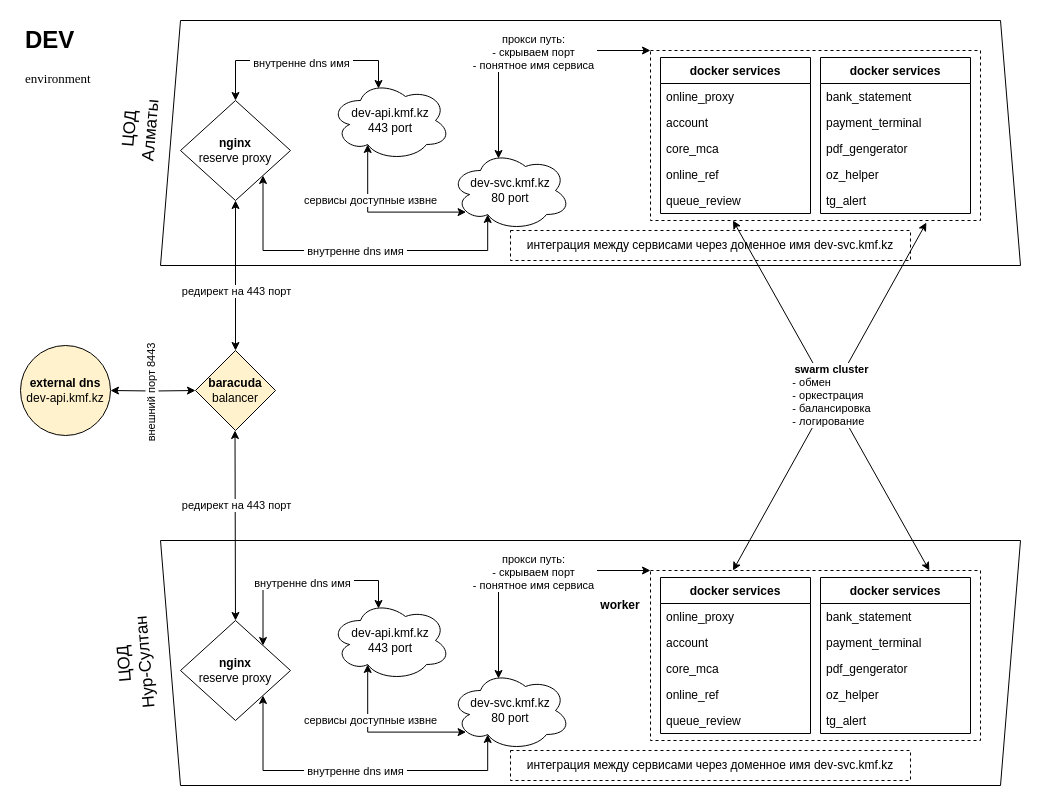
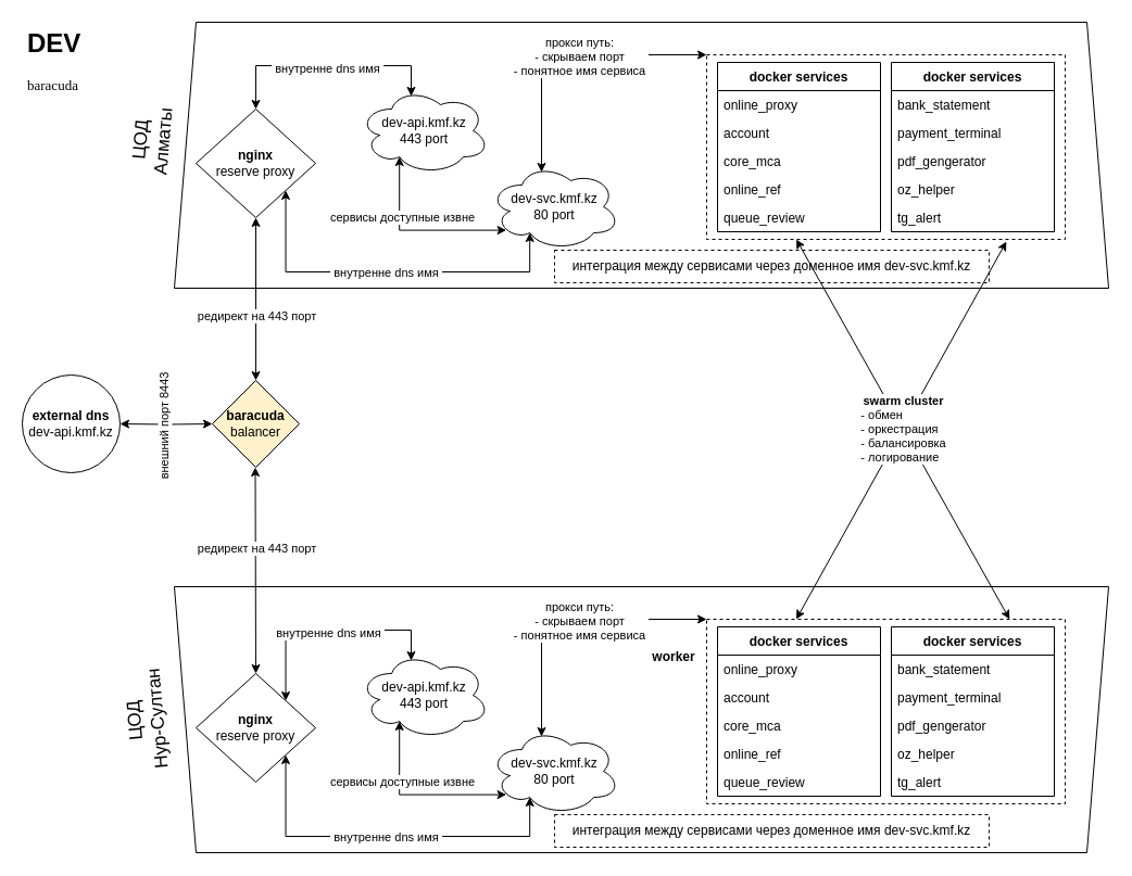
  <mxCell id="0" />
  <mxCell id="1" parent="0" />
  <mxCell id="2" value="" style="shape=trapezoid;perimeter=trapezoidPerimeter;whiteSpace=wrap;html=1;fixedSize=1;" parent="1" vertex="1"><mxGeometry x="160" y="20" width="860" height="245" as="geometry" /></mxCell>
  <mxCell id="3" value="" style="rounded=0;whiteSpace=wrap;html=1;shadow=0;glass=0;dashed=1;sketch=0;strokeColor=#000000;fillColor=none;gradientColor=none;align=left;verticalAlign=top;" vertex="1" parent="1"><mxGeometry x="650" y="50" width="330" height="170" as="geometry" /></mxCell>
- <mxCell id="4" value="&lt;h1&gt;DEV&lt;/h1&gt;&lt;p style=&quot;margin: 0px ; font-stretch: normal ; font-size: 13px ; line-height: normal ; font-family: &amp;#34;menlo&amp;#34;&quot;&gt;environment&lt;/p&gt;" style="text;html=1;strokeColor=none;fillColor=none;spacing=5;spacingTop=-20;whiteSpace=wrap;overflow=hidden;rounded=0;" parent="1" vertex="1"><mxGeometry x="20" y="20" width="190" height="70" as="geometry" /></mxCell>
+ <mxCell id="4" value="&lt;h1&gt;DEV&lt;/h1&gt;&lt;p style=&quot;margin: 0px ; font-stretch: normal ; font-size: 13px ; line-height: normal ; font-family: &amp;#34;menlo&amp;#34;&quot;&gt;baracuda&lt;/p&gt;" style="text;html=1;strokeColor=none;fillColor=none;spacing=5;spacingTop=-20;whiteSpace=wrap;overflow=hidden;rounded=0;" parent="1" vertex="1"><mxGeometry x="20" y="20" width="190" height="70" as="geometry" /></mxCell>
  <mxCell id="5" style="edgeStyle=orthogonalEdgeStyle;rounded=0;orthogonalLoop=1;jettySize=auto;html=1;exitX=1;exitY=0.5;exitDx=0;exitDy=0;startArrow=classic;startFill=1;" parent="1" target="8" edge="1"><mxGeometry relative="1" as="geometry"><mxPoint x="180" y="385" as="targetPoint" /><mxPoint x="110" y="390" as="sourcePoint" /></mxGeometry></mxCell>
  <mxCell id="6" value="внешний порт 8443" style="edgeLabel;html=1;align=center;verticalAlign=middle;resizable=0;points=[];rotation=-90;" vertex="1" connectable="0" parent="5"><mxGeometry x="-0.035" y="-2" relative="1" as="geometry"><mxPoint as="offset" /></mxGeometry></mxCell>
- <mxCell id="7" value="&lt;b&gt;external dns&lt;/b&gt;&lt;br&gt;dev-api.kmf.kz" style="ellipse;whiteSpace=wrap;html=1;aspect=fixed;fillColor=#fff2cc;" parent="1" vertex="1"><mxGeometry x="20" y="345" width="90" height="90" as="geometry" /></mxCell>
+ <mxCell id="7" value="&lt;b&gt;external dns&lt;/b&gt;&lt;br&gt;dev-api.kmf.kz" style="ellipse;whiteSpace=wrap;html=1;aspect=fixed;" parent="1" vertex="1"><mxGeometry x="20" y="345" width="90" height="90" as="geometry" /></mxCell>
  <mxCell id="8" value="&lt;b&gt;baracuda&lt;/b&gt;&lt;br&gt;balancer" style="rhombus;whiteSpace=wrap;html=1;fillColor=#fff2cc;" parent="1" vertex="1"><mxGeometry x="195" y="350" width="80" height="80" as="geometry" /></mxCell>
  <mxCell id="9" style="edgeStyle=orthogonalEdgeStyle;rounded=0;orthogonalLoop=1;jettySize=auto;html=1;exitX=0.5;exitY=0;exitDx=0;exitDy=0;startArrow=classic;startFill=1;entryX=0.5;entryY=1;entryDx=0;entryDy=0;" parent="1" source="8" target="18" edge="1"><mxGeometry relative="1" as="geometry"><mxPoint x="351.04" y="202" as="targetPoint" /></mxGeometry></mxCell>
  <mxCell id="10" value="редирект на 443 порт" style="edgeLabel;html=1;align=center;verticalAlign=middle;resizable=0;points=[];" vertex="1" connectable="0" parent="9"><mxGeometry x="-0.267" y="-1" relative="1" as="geometry"><mxPoint x="-1" y="-5" as="offset" /></mxGeometry></mxCell>
  <mxCell id="11" style="edgeStyle=orthogonalEdgeStyle;rounded=0;orthogonalLoop=1;jettySize=auto;html=1;exitX=0.31;exitY=0.8;exitDx=0;exitDy=0;exitPerimeter=0;entryX=0.13;entryY=0.77;entryDx=0;entryDy=0;entryPerimeter=0;startArrow=classic;startFill=1;" edge="1" parent="1" source="13" target="21"><mxGeometry relative="1" as="geometry"><Array as="points"><mxPoint x="367" y="212" /></Array></mxGeometry></mxCell>
  <mxCell id="12" value="сервисы доступные извне" style="edgeLabel;html=1;align=center;verticalAlign=middle;resizable=0;points=[];" vertex="1" connectable="0" parent="11"><mxGeometry x="0.005" y="4" relative="1" as="geometry"><mxPoint x="-13" y="-8" as="offset" /></mxGeometry></mxCell>
  <mxCell id="13" value="dev-api.kmf.kz&lt;br&gt;443 port" style="ellipse;shape=cloud;whiteSpace=wrap;html=1;" parent="1" vertex="1"><mxGeometry x="330" y="80" width="120" height="80" as="geometry" /></mxCell>
  <mxCell id="14" style="edgeStyle=orthogonalEdgeStyle;rounded=0;orthogonalLoop=1;jettySize=auto;html=1;exitX=0.5;exitY=0;exitDx=0;exitDy=0;entryX=0.4;entryY=0.1;entryDx=0;entryDy=0;entryPerimeter=0;startArrow=classic;startFill=1;" parent="1" source="18" target="13" edge="1"><mxGeometry relative="1" as="geometry"><Array as="points"><mxPoint x="235" y="60" /><mxPoint x="378" y="60" /></Array></mxGeometry></mxCell>
  <mxCell id="15" value="&amp;nbsp;внутренне dns имя&amp;nbsp;" style="edgeLabel;html=1;align=center;verticalAlign=middle;resizable=0;points=[];" vertex="1" connectable="0" parent="14"><mxGeometry x="0.003" y="-2" relative="1" as="geometry"><mxPoint x="-1" as="offset" /></mxGeometry></mxCell>
  <mxCell id="16" style="edgeStyle=orthogonalEdgeStyle;rounded=0;orthogonalLoop=1;jettySize=auto;html=1;exitX=1;exitY=1;exitDx=0;exitDy=0;startArrow=classic;startFill=1;entryX=0.31;entryY=0.8;entryDx=0;entryDy=0;entryPerimeter=0;" parent="1" source="18" target="21" edge="1"><mxGeometry relative="1" as="geometry"><Array as="points"><mxPoint x="263" y="250" /><mxPoint x="487" y="250" /></Array></mxGeometry></mxCell>
  <mxCell id="17" value="&amp;nbsp;внутренне dns имя&amp;nbsp;" style="edgeLabel;html=1;align=center;verticalAlign=middle;resizable=0;points=[];" vertex="1" connectable="0" parent="16"><mxGeometry x="-0.339" relative="1" as="geometry"><mxPoint x="56" as="offset" /></mxGeometry></mxCell>
  <mxCell id="18" value="&lt;b&gt;nginx&lt;/b&gt;&lt;br&gt;&lt;span&gt;reserve proxy&lt;/span&gt;" style="rhombus;whiteSpace=wrap;html=1;" parent="1" vertex="1"><mxGeometry x="180" y="100" width="110" height="100" as="geometry" /></mxCell>
  <mxCell id="19" style="edgeStyle=orthogonalEdgeStyle;rounded=0;orthogonalLoop=1;jettySize=auto;html=1;exitX=0.4;exitY=0.1;exitDx=0;exitDy=0;exitPerimeter=0;startArrow=classic;startFill=1;entryX=0;entryY=0;entryDx=0;entryDy=0;" edge="1" parent="1" source="21" target="3"><mxGeometry relative="1" as="geometry"><mxPoint x="720" y="110" as="targetPoint" /><Array as="points"><mxPoint x="498" y="50" /></Array></mxGeometry></mxCell>
  <mxCell id="20" value="&lt;span&gt;&amp;nbsp;прокси путь:&amp;nbsp;&lt;/span&gt;&lt;br&gt;&lt;span&gt;&amp;nbsp;- скрываем порт&amp;nbsp;&lt;/span&gt;&lt;br&gt;&lt;span&gt;&amp;nbsp;- понятное имя сервиса&amp;nbsp;&lt;/span&gt;" style="edgeLabel;html=1;align=center;verticalAlign=middle;resizable=0;points=[];" vertex="1" connectable="0" parent="19"><mxGeometry x="0.054" y="-1" relative="1" as="geometry"><mxPoint x="5" as="offset" /></mxGeometry></mxCell>
  <mxCell id="21" value="&lt;span&gt;dev-svc.kmf.kz&lt;br&gt;&lt;/span&gt;80 port" style="ellipse;shape=cloud;whiteSpace=wrap;html=1;" parent="1" vertex="1"><mxGeometry x="450" y="150" width="120" height="80" as="geometry" /></mxCell>
  <mxCell id="22" value="docker services" style="swimlane;fontStyle=1;childLayout=stackLayout;horizontal=1;startSize=26;horizontalStack=0;resizeParent=1;resizeParentMax=0;resizeLast=0;collapsible=1;marginBottom=0;" vertex="1" parent="1"><mxGeometry x="660" y="57" width="150" height="156" as="geometry"><mxRectangle x="740" y="74" width="120" height="26" as="alternateBounds" /></mxGeometry></mxCell>
  <mxCell id="23" value="online_proxy" style="text;strokeColor=none;fillColor=none;align=left;verticalAlign=top;spacingLeft=4;spacingRight=4;overflow=hidden;rotatable=0;points=[[0,0.5],[1,0.5]];portConstraint=eastwest;" vertex="1" parent="22"><mxGeometry y="26" width="150" height="26" as="geometry" /></mxCell>
  <mxCell id="24" value="account" style="text;strokeColor=none;fillColor=none;align=left;verticalAlign=top;spacingLeft=4;spacingRight=4;overflow=hidden;rotatable=0;points=[[0,0.5],[1,0.5]];portConstraint=eastwest;" vertex="1" parent="22"><mxGeometry y="52" width="150" height="26" as="geometry" /></mxCell>
  <mxCell id="25" value="core_mca" style="text;strokeColor=none;fillColor=none;align=left;verticalAlign=top;spacingLeft=4;spacingRight=4;overflow=hidden;rotatable=0;points=[[0,0.5],[1,0.5]];portConstraint=eastwest;" vertex="1" parent="22"><mxGeometry y="78" width="150" height="26" as="geometry" /></mxCell>
  <mxCell id="26" value="online_ref" style="text;strokeColor=none;fillColor=none;align=left;verticalAlign=top;spacingLeft=4;spacingRight=4;overflow=hidden;rotatable=0;points=[[0,0.5],[1,0.5]];portConstraint=eastwest;" vertex="1" parent="22"><mxGeometry y="104" width="150" height="26" as="geometry" /></mxCell>
  <mxCell id="27" value="queue_review" style="text;strokeColor=none;fillColor=none;align=left;verticalAlign=top;spacingLeft=4;spacingRight=4;overflow=hidden;rotatable=0;points=[[0,0.5],[1,0.5]];portConstraint=eastwest;" vertex="1" parent="22"><mxGeometry y="130" width="150" height="26" as="geometry" /></mxCell>
  <mxCell id="28" value="docker services" style="swimlane;fontStyle=1;childLayout=stackLayout;horizontal=1;startSize=26;horizontalStack=0;resizeParent=1;resizeParentMax=0;resizeLast=0;collapsible=1;marginBottom=0;" vertex="1" parent="1"><mxGeometry x="820" y="57" width="150" height="156" as="geometry"><mxRectangle x="870.01" y="74" width="120" height="26" as="alternateBounds" /></mxGeometry></mxCell>
  <mxCell id="29" value="bank_statement" style="text;strokeColor=none;fillColor=none;align=left;verticalAlign=top;spacingLeft=4;spacingRight=4;overflow=hidden;rotatable=0;points=[[0,0.5],[1,0.5]];portConstraint=eastwest;" vertex="1" parent="28"><mxGeometry y="26" width="150" height="26" as="geometry" /></mxCell>
  <mxCell id="30" value="payment_terminal" style="text;strokeColor=none;fillColor=none;align=left;verticalAlign=top;spacingLeft=4;spacingRight=4;overflow=hidden;rotatable=0;points=[[0,0.5],[1,0.5]];portConstraint=eastwest;" vertex="1" parent="28"><mxGeometry y="52" width="150" height="26" as="geometry" /></mxCell>
  <mxCell id="31" value="pdf_gengerator" style="text;strokeColor=none;fillColor=none;align=left;verticalAlign=top;spacingLeft=4;spacingRight=4;overflow=hidden;rotatable=0;points=[[0,0.5],[1,0.5]];portConstraint=eastwest;" vertex="1" parent="28"><mxGeometry y="78" width="150" height="26" as="geometry" /></mxCell>
  <mxCell id="32" value="oz_helper" style="text;strokeColor=none;fillColor=none;align=left;verticalAlign=top;spacingLeft=4;spacingRight=4;overflow=hidden;rotatable=0;points=[[0,0.5],[1,0.5]];portConstraint=eastwest;" vertex="1" parent="28"><mxGeometry y="104" width="150" height="26" as="geometry" /></mxCell>
  <mxCell id="33" value="tg_alert" style="text;strokeColor=none;fillColor=none;align=left;verticalAlign=top;spacingLeft=4;spacingRight=4;overflow=hidden;rotatable=0;points=[[0,0.5],[1,0.5]];portConstraint=eastwest;" vertex="1" parent="28"><mxGeometry y="130" width="150" height="26" as="geometry" /></mxCell>
  <mxCell id="34" value="интеграция между сервисами через доменное имя dev-svc.kmf.kz" style="text;html=1;align=center;verticalAlign=middle;whiteSpace=wrap;rounded=0;strokeColor=#000000;dashed=1;" vertex="1" parent="1"><mxGeometry x="510" y="230" width="400" height="30" as="geometry" /></mxCell>
  <mxCell id="35" value="" style="shape=trapezoid;perimeter=trapezoidPerimeter;whiteSpace=wrap;html=1;fixedSize=1;rotation=-180;" vertex="1" parent="1"><mxGeometry x="160" y="540" width="860" height="245" as="geometry" /></mxCell>
  <mxCell id="36" value="" style="rounded=0;whiteSpace=wrap;html=1;shadow=0;glass=0;dashed=1;sketch=0;strokeColor=#000000;fillColor=none;gradientColor=none;align=left;verticalAlign=top;" vertex="1" parent="1"><mxGeometry x="650" y="570" width="330" height="170" as="geometry" /></mxCell>
  <mxCell id="37" style="edgeStyle=orthogonalEdgeStyle;rounded=0;orthogonalLoop=1;jettySize=auto;html=1;exitX=0.31;exitY=0.8;exitDx=0;exitDy=0;exitPerimeter=0;entryX=0.13;entryY=0.77;entryDx=0;entryDy=0;entryPerimeter=0;startArrow=classic;startFill=1;" edge="1" parent="1" source="39" target="47"><mxGeometry relative="1" as="geometry"><Array as="points"><mxPoint x="367" y="732" /></Array></mxGeometry></mxCell>
  <mxCell id="38" value="сервисы доступные извне" style="edgeLabel;html=1;align=center;verticalAlign=middle;resizable=0;points=[];" vertex="1" connectable="0" parent="37"><mxGeometry x="0.005" y="4" relative="1" as="geometry"><mxPoint x="-13" y="-8" as="offset" /></mxGeometry></mxCell>
  <mxCell id="39" value="dev-api.kmf.kz&lt;br&gt;443 port" style="ellipse;shape=cloud;whiteSpace=wrap;html=1;" vertex="1" parent="1"><mxGeometry x="330" y="600" width="120" height="80" as="geometry" /></mxCell>
  <mxCell id="40" style="edgeStyle=orthogonalEdgeStyle;rounded=0;orthogonalLoop=1;jettySize=auto;html=1;exitX=1;exitY=0;exitDx=0;exitDy=0;entryX=0.4;entryY=0.1;entryDx=0;entryDy=0;entryPerimeter=0;startArrow=classic;startFill=1;" edge="1" parent="1" source="44" target="39"><mxGeometry relative="1" as="geometry"><Array as="points"><mxPoint x="263" y="580" /><mxPoint x="378" y="580" /></Array></mxGeometry></mxCell>
  <mxCell id="41" value="&amp;nbsp;внутренне dns имя&amp;nbsp;" style="edgeLabel;html=1;align=center;verticalAlign=middle;resizable=0;points=[];" vertex="1" connectable="0" parent="40"><mxGeometry x="0.003" y="-2" relative="1" as="geometry"><mxPoint x="-1" as="offset" /></mxGeometry></mxCell>
  <mxCell id="42" style="edgeStyle=orthogonalEdgeStyle;rounded=0;orthogonalLoop=1;jettySize=auto;html=1;exitX=1;exitY=1;exitDx=0;exitDy=0;startArrow=classic;startFill=1;entryX=0.31;entryY=0.8;entryDx=0;entryDy=0;entryPerimeter=0;" edge="1" parent="1" source="44" target="47"><mxGeometry relative="1" as="geometry"><Array as="points"><mxPoint x="263" y="770" /><mxPoint x="487" y="770" /></Array></mxGeometry></mxCell>
  <mxCell id="43" value="&amp;nbsp;внутренне dns имя&amp;nbsp;" style="edgeLabel;html=1;align=center;verticalAlign=middle;resizable=0;points=[];" vertex="1" connectable="0" parent="42"><mxGeometry x="-0.339" relative="1" as="geometry"><mxPoint x="56" as="offset" /></mxGeometry></mxCell>
  <mxCell id="44" value="&lt;b&gt;nginx&lt;/b&gt;&lt;br&gt;&lt;span&gt;reserve proxy&lt;/span&gt;" style="rhombus;whiteSpace=wrap;html=1;" vertex="1" parent="1"><mxGeometry x="180" y="620" width="110" height="100" as="geometry" /></mxCell>
  <mxCell id="45" style="edgeStyle=orthogonalEdgeStyle;rounded=0;orthogonalLoop=1;jettySize=auto;html=1;exitX=0.4;exitY=0.1;exitDx=0;exitDy=0;exitPerimeter=0;startArrow=classic;startFill=1;entryX=0;entryY=0;entryDx=0;entryDy=0;" edge="1" parent="1" source="47" target="36"><mxGeometry relative="1" as="geometry"><mxPoint x="720" y="630" as="targetPoint" /><Array as="points"><mxPoint x="498" y="570" /></Array></mxGeometry></mxCell>
  <mxCell id="46" value="&lt;span&gt;&amp;nbsp;прокси путь:&amp;nbsp;&lt;/span&gt;&lt;br&gt;&lt;span&gt;&amp;nbsp;- скрываем порт&amp;nbsp;&lt;/span&gt;&lt;br&gt;&lt;span&gt;&amp;nbsp;- понятное имя сервиса&amp;nbsp;&lt;/span&gt;" style="edgeLabel;html=1;align=center;verticalAlign=middle;resizable=0;points=[];" vertex="1" connectable="0" parent="45"><mxGeometry x="0.054" y="-1" relative="1" as="geometry"><mxPoint x="5" as="offset" /></mxGeometry></mxCell>
  <mxCell id="47" value="&lt;span&gt;dev-svc.kmf.kz&lt;br&gt;&lt;/span&gt;80 port" style="ellipse;shape=cloud;whiteSpace=wrap;html=1;" vertex="1" parent="1"><mxGeometry x="450" y="670" width="120" height="80" as="geometry" /></mxCell>
  <mxCell id="48" value="docker services" style="swimlane;fontStyle=1;childLayout=stackLayout;horizontal=1;startSize=26;horizontalStack=0;resizeParent=1;resizeParentMax=0;resizeLast=0;collapsible=1;marginBottom=0;" vertex="1" parent="1"><mxGeometry x="660" y="577" width="150" height="156" as="geometry"><mxRectangle x="740" y="74" width="120" height="26" as="alternateBounds" /></mxGeometry></mxCell>
  <mxCell id="49" value="online_proxy" style="text;strokeColor=none;fillColor=none;align=left;verticalAlign=top;spacingLeft=4;spacingRight=4;overflow=hidden;rotatable=0;points=[[0,0.5],[1,0.5]];portConstraint=eastwest;" vertex="1" parent="48"><mxGeometry y="26" width="150" height="26" as="geometry" /></mxCell>
  <mxCell id="50" value="account" style="text;strokeColor=none;fillColor=none;align=left;verticalAlign=top;spacingLeft=4;spacingRight=4;overflow=hidden;rotatable=0;points=[[0,0.5],[1,0.5]];portConstraint=eastwest;" vertex="1" parent="48"><mxGeometry y="52" width="150" height="26" as="geometry" /></mxCell>
  <mxCell id="51" value="core_mca" style="text;strokeColor=none;fillColor=none;align=left;verticalAlign=top;spacingLeft=4;spacingRight=4;overflow=hidden;rotatable=0;points=[[0,0.5],[1,0.5]];portConstraint=eastwest;" vertex="1" parent="48"><mxGeometry y="78" width="150" height="26" as="geometry" /></mxCell>
  <mxCell id="52" value="online_ref" style="text;strokeColor=none;fillColor=none;align=left;verticalAlign=top;spacingLeft=4;spacingRight=4;overflow=hidden;rotatable=0;points=[[0,0.5],[1,0.5]];portConstraint=eastwest;" vertex="1" parent="48"><mxGeometry y="104" width="150" height="26" as="geometry" /></mxCell>
  <mxCell id="53" value="queue_review" style="text;strokeColor=none;fillColor=none;align=left;verticalAlign=top;spacingLeft=4;spacingRight=4;overflow=hidden;rotatable=0;points=[[0,0.5],[1,0.5]];portConstraint=eastwest;" vertex="1" parent="48"><mxGeometry y="130" width="150" height="26" as="geometry" /></mxCell>
  <mxCell id="54" value="docker services" style="swimlane;fontStyle=1;childLayout=stackLayout;horizontal=1;startSize=26;horizontalStack=0;resizeParent=1;resizeParentMax=0;resizeLast=0;collapsible=1;marginBottom=0;" vertex="1" parent="1"><mxGeometry x="820" y="577" width="150" height="156" as="geometry"><mxRectangle x="870.01" y="74" width="120" height="26" as="alternateBounds" /></mxGeometry></mxCell>
  <mxCell id="55" value="bank_statement" style="text;strokeColor=none;fillColor=none;align=left;verticalAlign=top;spacingLeft=4;spacingRight=4;overflow=hidden;rotatable=0;points=[[0,0.5],[1,0.5]];portConstraint=eastwest;" vertex="1" parent="54"><mxGeometry y="26" width="150" height="26" as="geometry" /></mxCell>
  <mxCell id="56" value="payment_terminal" style="text;strokeColor=none;fillColor=none;align=left;verticalAlign=top;spacingLeft=4;spacingRight=4;overflow=hidden;rotatable=0;points=[[0,0.5],[1,0.5]];portConstraint=eastwest;" vertex="1" parent="54"><mxGeometry y="52" width="150" height="26" as="geometry" /></mxCell>
  <mxCell id="57" value="pdf_gengerator" style="text;strokeColor=none;fillColor=none;align=left;verticalAlign=top;spacingLeft=4;spacingRight=4;overflow=hidden;rotatable=0;points=[[0,0.5],[1,0.5]];portConstraint=eastwest;" vertex="1" parent="54"><mxGeometry y="78" width="150" height="26" as="geometry" /></mxCell>
  <mxCell id="58" value="oz_helper" style="text;strokeColor=none;fillColor=none;align=left;verticalAlign=top;spacingLeft=4;spacingRight=4;overflow=hidden;rotatable=0;points=[[0,0.5],[1,0.5]];portConstraint=eastwest;" vertex="1" parent="54"><mxGeometry y="104" width="150" height="26" as="geometry" /></mxCell>
  <mxCell id="59" value="tg_alert" style="text;strokeColor=none;fillColor=none;align=left;verticalAlign=top;spacingLeft=4;spacingRight=4;overflow=hidden;rotatable=0;points=[[0,0.5],[1,0.5]];portConstraint=eastwest;" vertex="1" parent="54"><mxGeometry y="130" width="150" height="26" as="geometry" /></mxCell>
  <mxCell id="60" value="интеграция между сервисами через доменное имя dev-svc.kmf.kz" style="text;html=1;align=center;verticalAlign=middle;whiteSpace=wrap;rounded=0;strokeColor=#000000;dashed=1;" vertex="1" parent="1"><mxGeometry x="510" y="750" width="400" height="30" as="geometry" /></mxCell>
  <mxCell id="61" value="&lt;b&gt;worker&lt;/b&gt;" style="text;html=1;strokeColor=none;fillColor=none;align=center;verticalAlign=middle;whiteSpace=wrap;rounded=0;shadow=0;glass=0;dashed=1;sketch=0;" vertex="1" parent="1"><mxGeometry x="600" y="595" width="40" height="20" as="geometry" /></mxCell>
  <mxCell id="62" style="edgeStyle=orthogonalEdgeStyle;rounded=0;orthogonalLoop=1;jettySize=auto;html=1;exitX=0.5;exitY=0;exitDx=0;exitDy=0;startArrow=classic;startFill=1;entryX=0.5;entryY=1;entryDx=0;entryDy=0;" edge="1" parent="1" source="44"><mxGeometry relative="1" as="geometry"><mxPoint x="234.5" y="430" as="targetPoint" /><mxPoint x="234.5" y="580" as="sourcePoint" /></mxGeometry></mxCell>
  <mxCell id="63" value="редирект на 443 порт" style="edgeLabel;html=1;align=center;verticalAlign=middle;resizable=0;points=[];" vertex="1" connectable="0" parent="62"><mxGeometry x="-0.267" y="-1" relative="1" as="geometry"><mxPoint y="-45" as="offset" /></mxGeometry></mxCell>
  <mxCell id="64" value="" style="endArrow=classic;startArrow=classic;html=1;entryX=0.25;entryY=1;entryDx=0;entryDy=0;exitX=0.845;exitY=0;exitDx=0;exitDy=0;exitPerimeter=0;" edge="1" parent="1" source="36" target="3"><mxGeometry width="50" height="50" relative="1" as="geometry"><mxPoint x="690" y="265" as="sourcePoint" /><mxPoint x="740" y="215" as="targetPoint" /></mxGeometry></mxCell>
  <mxCell id="65" value="" style="endArrow=classic;startArrow=classic;html=1;entryX=0.836;entryY=1.012;entryDx=0;entryDy=0;exitX=0.25;exitY=0;exitDx=0;exitDy=0;entryPerimeter=0;" edge="1" parent="1" source="36" target="3"><mxGeometry width="50" height="50" relative="1" as="geometry"><mxPoint x="938.85" y="580" as="sourcePoint" /><mxPoint x="742.5" y="230" as="targetPoint" /></mxGeometry></mxCell>
  <mxCell id="66" value="&lt;b&gt;swarm&amp;nbsp;cluster &lt;/b&gt;&lt;br&gt;&lt;div style=&quot;text-align: left&quot;&gt;- обмен&lt;/div&gt;&lt;div style=&quot;text-align: left&quot;&gt;- оркестрация&amp;nbsp;&lt;/div&gt;- балансировка&lt;br&gt;&lt;div style=&quot;text-align: left&quot;&gt;- логирование&lt;/div&gt;" style="edgeLabel;html=1;align=center;verticalAlign=middle;resizable=0;points=[];" vertex="1" connectable="0" parent="65"><mxGeometry x="0.011" relative="1" as="geometry"><mxPoint as="offset" /></mxGeometry></mxCell>
  <mxCell id="67" value="ЦОД Алматы" style="text;html=1;strokeColor=none;fillColor=none;align=center;verticalAlign=middle;whiteSpace=wrap;rounded=0;shadow=0;glass=0;dashed=1;sketch=0;rotation=-85;fontStyle=0;fontSize=17;" vertex="1" parent="1"><mxGeometry x="95.04" y="109.13" width="90" height="40" as="geometry" /></mxCell>
  <mxCell id="68" value="ЦОД &lt;br&gt;Нур-Султан" style="text;html=1;strokeColor=none;fillColor=none;align=center;verticalAlign=middle;whiteSpace=wrap;rounded=0;shadow=0;glass=0;dashed=1;sketch=0;rotation=-95;fontStyle=0;fontSize=17;" vertex="1" parent="1"><mxGeometry x="60" y="637.44" width="150" height="50.11" as="geometry" /></mxCell>
